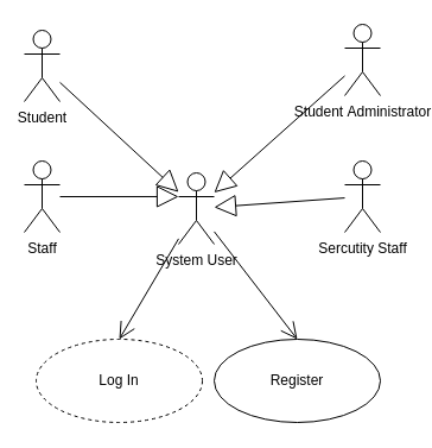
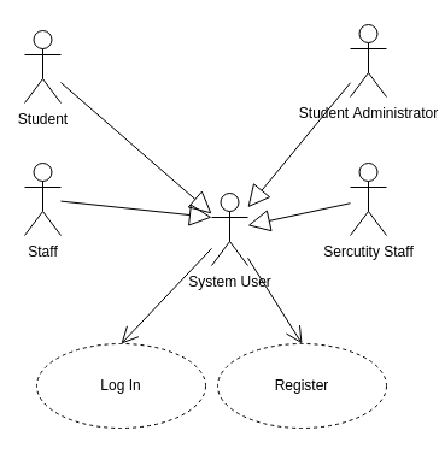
  <mxCell id="0" />
  <mxCell id="1" parent="0" />
  <mxCell id="2" value="Student" style="shape=umlActor;verticalLabelPosition=bottom;verticalAlign=top;html=1;" parent="1" vertex="1"><mxGeometry x="20" y="25" width="30" height="60" as="geometry" /></mxCell>
  <mxCell id="3" value="Student&amp;nbsp;&lt;span style=&quot;background-color: transparent; color: light-dark(rgb(0, 0, 0), rgb(255, 255, 255));&quot;&gt;Administrator&lt;/span&gt;" style="shape=umlActor;verticalLabelPosition=bottom;verticalAlign=top;html=1;" parent="1" vertex="1"><mxGeometry x="290" y="20" width="30" height="60" as="geometry" /></mxCell>
  <mxCell id="4" value="Staff" style="shape=umlActor;verticalLabelPosition=bottom;verticalAlign=top;html=1;" vertex="1" parent="1"><mxGeometry x="20" y="135" width="30" height="60" as="geometry" /></mxCell>
  <mxCell id="5" value="Sercutity Staff" style="shape=umlActor;verticalLabelPosition=bottom;verticalAlign=top;html=1;" vertex="1" parent="1"><mxGeometry x="290" y="135" width="30" height="60" as="geometry" /></mxCell>
- <mxCell id="6" value="System User" style="shape=umlActor;verticalLabelPosition=bottom;verticalAlign=top;html=1;" vertex="1" parent="1"><mxGeometry x="150" y="145" width="30" height="60" as="geometry" /></mxCell>
+ <mxCell id="6" value="System User" style="shape=umlActor;verticalLabelPosition=bottom;verticalAlign=top;html=1;" vertex="1" parent="1"><mxGeometry x="175" y="160" width="30" height="60" as="geometry" /></mxCell>
  <mxCell id="7" value="" style="endArrow=block;endSize=16;endFill=0;html=1;rounded=0;" edge="1" parent="1" source="2" target="6"><mxGeometry width="160" relative="1" as="geometry"><mxPoint x="230" y="415" as="sourcePoint" /><mxPoint x="390" y="425" as="targetPoint" /></mxGeometry></mxCell>
  <mxCell id="8" value="" style="endArrow=block;endSize=16;endFill=0;html=1;rounded=0;entryX=0;entryY=0.333;entryDx=0;entryDy=0;entryPerimeter=0;" edge="1" parent="1" source="4" target="6"><mxGeometry width="160" relative="1" as="geometry"><mxPoint x="80" y="135" as="sourcePoint" /><mxPoint x="180" y="305" as="targetPoint" /></mxGeometry></mxCell>
  <mxCell id="9" value="" style="endArrow=block;endSize=16;endFill=0;html=1;rounded=0;" edge="1" parent="1" source="3" target="6"><mxGeometry width="160" relative="1" as="geometry"><mxPoint x="210" y="105" as="sourcePoint" /><mxPoint x="310" y="275" as="targetPoint" /></mxGeometry></mxCell>
  <mxCell id="10" value="" style="endArrow=block;endSize=16;endFill=0;html=1;rounded=0;" edge="1" parent="1" source="5" target="6"><mxGeometry width="160" relative="1" as="geometry"><mxPoint x="290" y="145" as="sourcePoint" /><mxPoint x="390" y="315" as="targetPoint" /></mxGeometry></mxCell>
  <mxCell id="11" value="" style="endArrow=open;endFill=1;endSize=12;html=1;rounded=0;entryX=0.5;entryY=0;entryDx=0;entryDy=0;" edge="1" parent="1" source="6" target="12"><mxGeometry width="160" relative="1" as="geometry"><mxPoint x="150" y="335" as="sourcePoint" /><mxPoint x="165" y="305" as="targetPoint" /></mxGeometry></mxCell>
  <mxCell id="12" value="Log In" style="ellipse;whiteSpace=wrap;html=1;dashed=1;" vertex="1" parent="1"><mxGeometry x="30" y="285" width="140" height="70" as="geometry" /></mxCell>
  <mxCell id="13" value="" style="endArrow=open;endFill=1;endSize=12;html=1;rounded=0;entryX=0.5;entryY=0;entryDx=0;entryDy=0;" edge="1" parent="1" target="14" source="6"><mxGeometry width="160" relative="1" as="geometry"><mxPoint x="269.28" y="155.2" as="sourcePoint" /><mxPoint x="345" y="305" as="targetPoint" /></mxGeometry></mxCell>
- <mxCell id="14" value="Register" style="ellipse;whiteSpace=wrap;html=1;" vertex="1" parent="1"><mxGeometry x="180" y="285" width="140" height="70" as="geometry" /></mxCell>
+ <mxCell id="14" value="Register" style="ellipse;whiteSpace=wrap;html=1;dashed=1;" vertex="1" parent="1"><mxGeometry x="180" y="285" width="140" height="70" as="geometry" /></mxCell>
